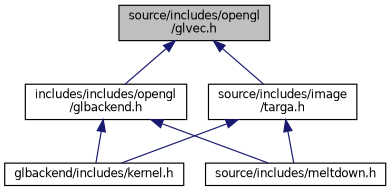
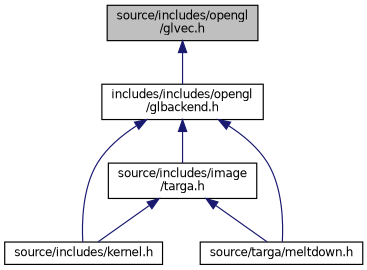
  digraph {
    node [color=black fillcolor=white fontname=Helvetica fontsize=10 shape=record style=filled]
    edge [color=midnightblue dir=back fontname=Helvetica fontsize=10 labelfontname=Helvetica labelfontsize=10 style=solid]
    n1 [fillcolor=grey75 fontcolor=black height=0.2 label="source/includes/opengl\l/glvec.h" width=0.4]
    n2 [height=0.2 label="includes/includes/opengl\l/glbackend.h" width=0.4]
    n3 [height=0.2 label="source/includes/image\l/targa.h" width=0.4]
-   n4 [height=0.2 label="glbackend/includes/kernel.h" width=0.4]
-   n5 [height=0.2 label="source/includes/meltdown.h" width=0.4]
+   n4 [height=0.2 label="source/includes/kernel.h" width=0.4]
+   n5 [height=0.2 label="source/targa/meltdown.h" width=0.4]
    n1 -> n2
-   n1 -> n3
+   n2 -> n3
    n2 -> n4
    n2 -> n5
    n3 -> n4
    n3 -> n5
  }
